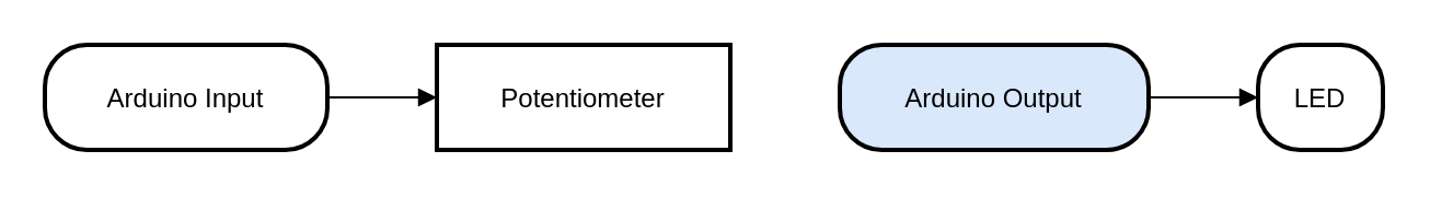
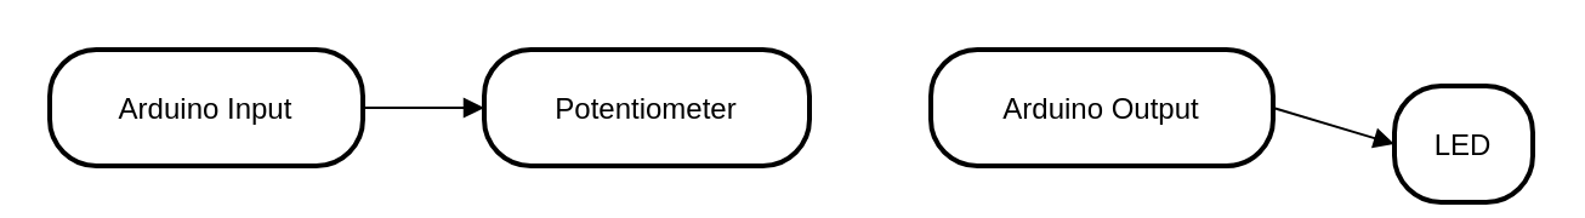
  <mxCell id="0" />
  <mxCell id="1" parent="0" />
  <mxCell id="2" value="Arduino Input" style="rounded=1;arcSize=40;strokeWidth=2" vertex="1" parent="1"><mxGeometry x="20" y="20" width="129" height="48" as="geometry" /></mxCell>
- <mxCell id="3" value="Potentiometer" style="arcSize=40;strokeWidth=2;rounded=0;" vertex="1" parent="1"><mxGeometry x="199" y="20" width="134" height="48" as="geometry" /></mxCell>
- <mxCell id="4" value="Arduino Output" style="rounded=1;arcSize=40;strokeWidth=2;fillColor=#dae8fc;" vertex="1" parent="1"><mxGeometry x="383" y="20" width="141" height="48" as="geometry" /></mxCell>
- <mxCell id="5" value="LED" style="rounded=1;arcSize=40;strokeWidth=2" vertex="1" parent="1"><mxGeometry x="574" y="20" width="57" height="48" as="geometry" /></mxCell>
+ <mxCell id="3" value="Potentiometer" style="rounded=1;arcSize=40;strokeWidth=2" vertex="1" parent="1"><mxGeometry x="199" y="20" width="134" height="48" as="geometry" /></mxCell>
+ <mxCell id="4" value="Arduino Output" style="rounded=1;arcSize=40;strokeWidth=2" vertex="1" parent="1"><mxGeometry x="383" y="20" width="141" height="48" as="geometry" /></mxCell>
+ <mxCell id="5" value="LED" style="rounded=1;arcSize=40;strokeWidth=2" vertex="1" parent="1"><mxGeometry x="574" y="35" width="57" height="48" as="geometry" /></mxCell>
  <mxCell id="6" value="" style="curved=1;startArrow=none;endArrow=block;exitX=1;exitY=0.5;entryX=0;entryY=0.5;" edge="1" parent="1" source="2" target="3"><mxGeometry relative="1" as="geometry"><Array as="points" /></mxGeometry></mxCell>
  <mxCell id="7" value="" style="curved=1;startArrow=none;endArrow=block;exitX=1;exitY=0.5;entryX=0;entryY=0.5;" edge="1" parent="1" source="4" target="5"><mxGeometry relative="1" as="geometry"><Array as="points" /></mxGeometry></mxCell>
